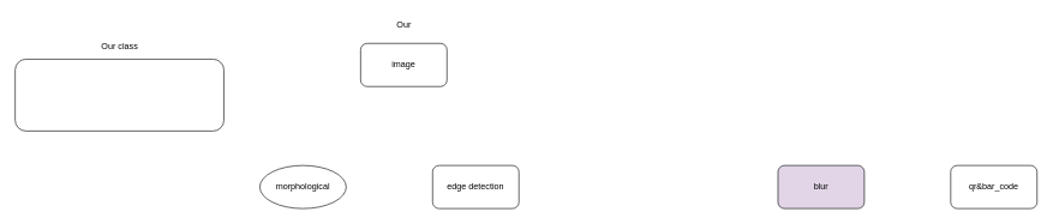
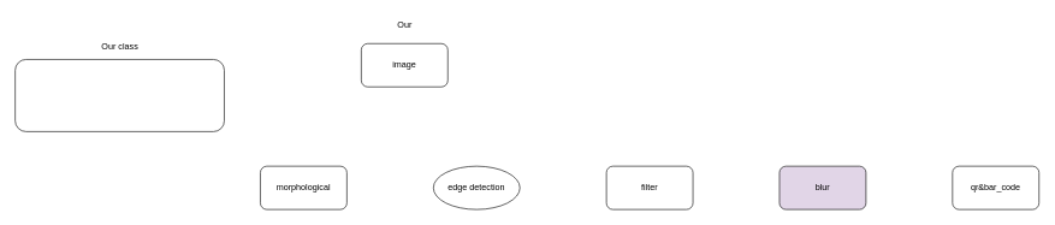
  <mxCell id="0" />
  <mxCell id="1" parent="0" />
  <mxCell id="2" value="" style="group" vertex="1" connectable="0" parent="1"><mxGeometry x="20" y="50" width="290" height="132" as="geometry" /></mxCell>
  <mxCell id="3" value="" style="rounded=1;whiteSpace=wrap;html=1;movable=1;resizable=1;rotatable=1;deletable=1;editable=1;locked=0;connectable=1;" vertex="1" parent="2"><mxGeometry y="32" width="290" height="100" as="geometry" /></mxCell>
  <mxCell id="4" value="Our class" style="text;html=1;align=center;verticalAlign=middle;resizable=1;points=[];autosize=1;strokeColor=none;fillColor=none;movable=1;rotatable=1;deletable=1;editable=1;locked=0;connectable=1;" vertex="1" parent="2"><mxGeometry x="110" width="70" height="30" as="geometry" /></mxCell>
- <mxCell id="5" value="morphological" style="ellipse;whiteSpace=wrap;html=1;" vertex="1" parent="1"><mxGeometry x="360" y="230" width="120" height="60" as="geometry" /></mxCell>
- <mxCell id="6" value="edge detection" style="rounded=1;whiteSpace=wrap;html=1;" vertex="1" parent="1"><mxGeometry x="600" y="230" width="120" height="60" as="geometry" /></mxCell>
+ <mxCell id="5" value="morphological" style="rounded=1;whiteSpace=wrap;html=1;" vertex="1" parent="1"><mxGeometry x="360" y="230" width="120" height="60" as="geometry" /></mxCell>
+ <mxCell id="6" value="edge detection" style="ellipse;whiteSpace=wrap;html=1;" vertex="1" parent="1"><mxGeometry x="600" y="230" width="120" height="60" as="geometry" /></mxCell>
+ <mxCell id="7" value="&lt;div&gt;filter&lt;/div&gt;" style="rounded=1;whiteSpace=wrap;html=1;" vertex="1" parent="1"><mxGeometry x="840" y="230" width="120" height="60" as="geometry" /></mxCell>
  <mxCell id="8" value="blur" style="rounded=1;whiteSpace=wrap;html=1;fillColor=#e1d5e7;" vertex="1" parent="1"><mxGeometry x="1080" y="230" width="120" height="60" as="geometry" /></mxCell>
  <mxCell id="9" value="&lt;div&gt;qr&amp;amp;bar_code&lt;/div&gt;" style="rounded=1;whiteSpace=wrap;html=1;" vertex="1" parent="1"><mxGeometry x="1320" y="230" width="120" height="60" as="geometry" /></mxCell>
  <mxCell id="10" value="" style="group" vertex="1" connectable="0" parent="1"><mxGeometry x="500" y="20" width="120" height="100" as="geometry" /></mxCell>
  <mxCell id="11" value="image" style="rounded=1;whiteSpace=wrap;html=1;" vertex="1" parent="10"><mxGeometry y="40" width="120" height="60" as="geometry" /></mxCell>
  <mxCell id="12" value="Our" style="text;html=1;align=center;verticalAlign=middle;resizable=0;points=[];autosize=1;strokeColor=none;fillColor=none;" vertex="1" parent="10"><mxGeometry x="25" width="70" height="30" as="geometry" /></mxCell>
